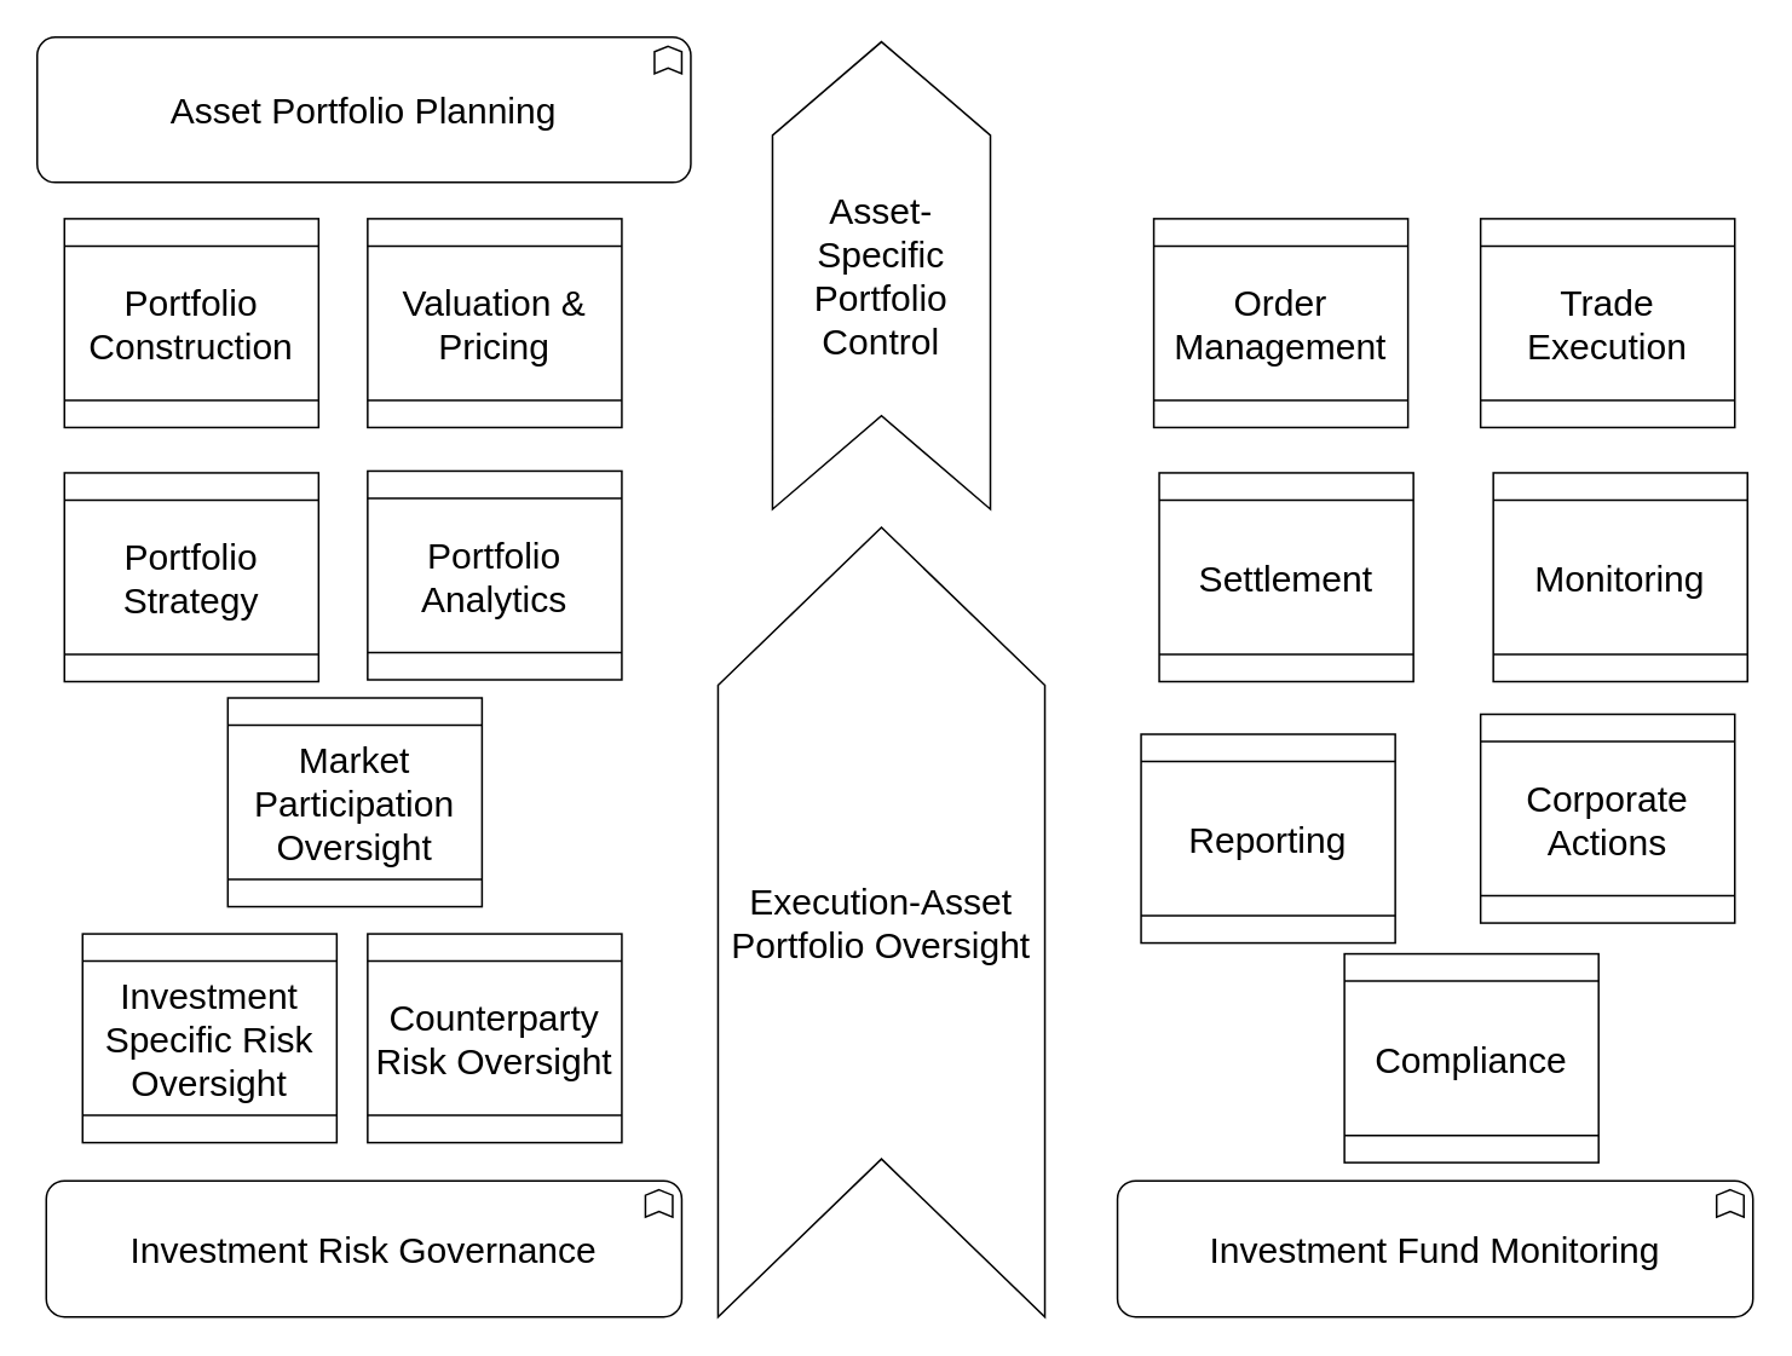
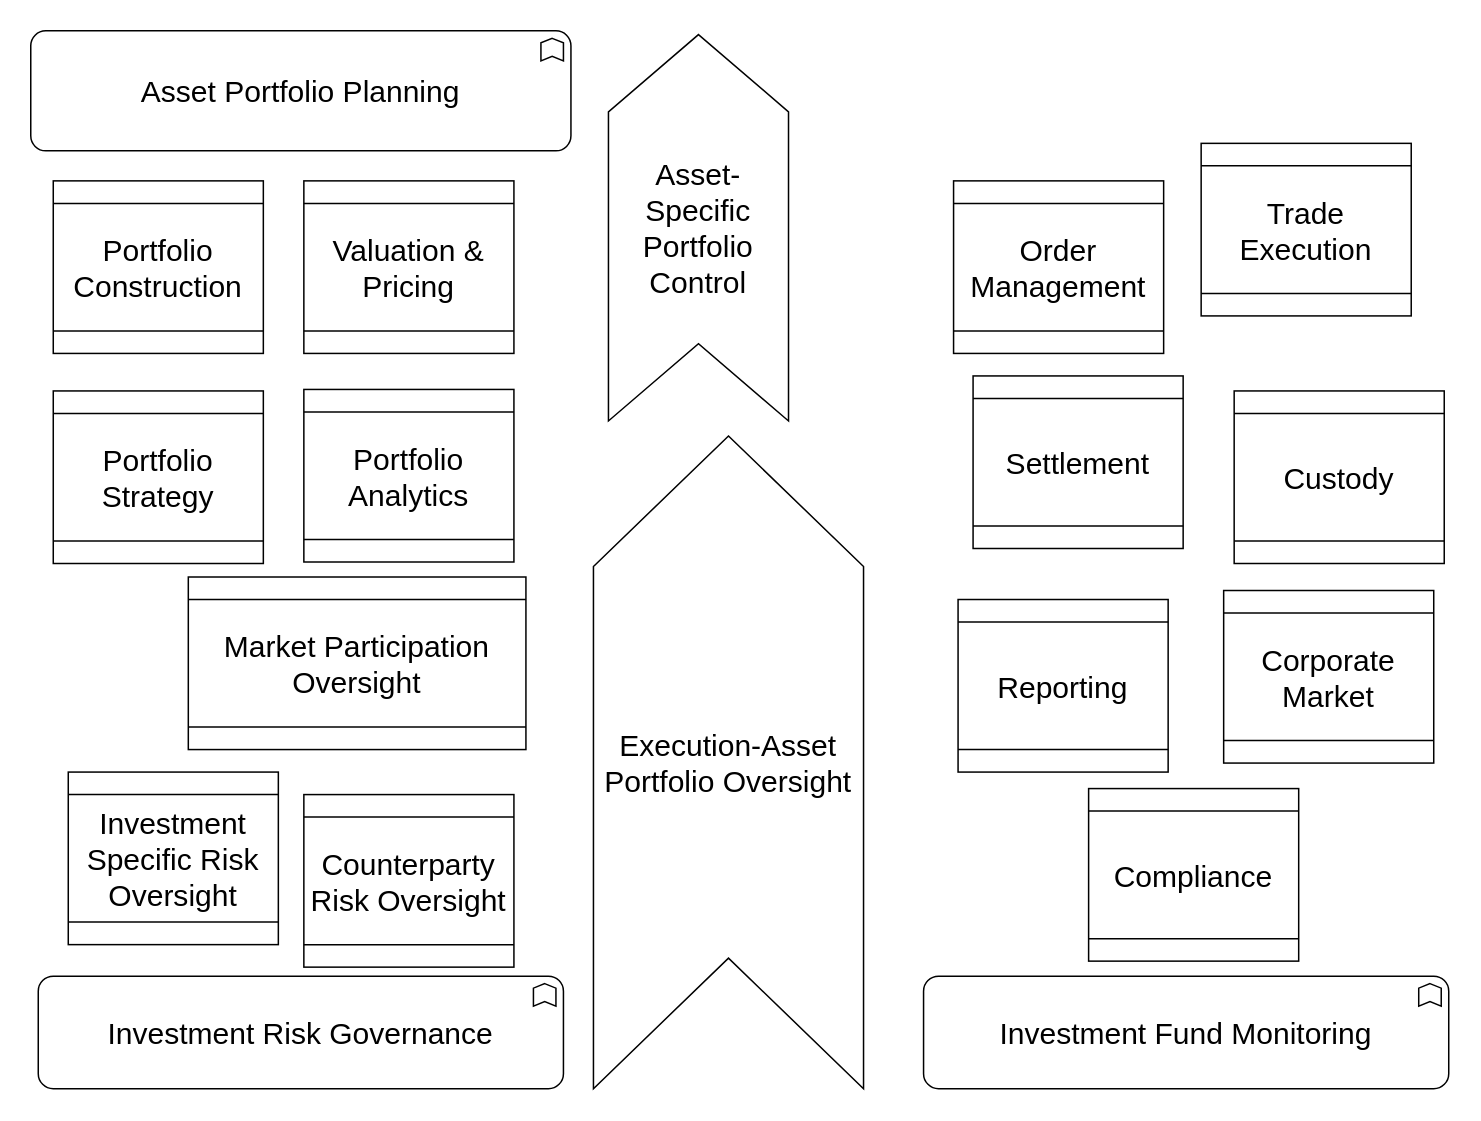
  <mxCell id="0" />
  <mxCell id="1" parent="0" />
  <mxCell id="2" value="&lt;font style=&quot;font-size: 20px&quot;&gt;Asset Portfolio Planning&lt;/font&gt;" style="html=1;outlineConnect=0;whiteSpace=wrap;shape=mxgraph.archimate3.application;appType=func;archiType=rounded;fillColor=#FFFFFF;" vertex="1" parent="1"><mxGeometry x="20" y="20" width="360" height="80" as="geometry" /></mxCell>
  <mxCell id="3" value="&lt;font style=&quot;font-size: 20px&quot;&gt;Investment Fund Monitoring&lt;/font&gt;" style="html=1;outlineConnect=0;whiteSpace=wrap;shape=mxgraph.archimate3.application;appType=func;archiType=rounded;fillColor=#FFFFFF;" vertex="1" parent="1"><mxGeometry x="615" y="650" width="350" height="75" as="geometry" /></mxCell>
  <mxCell id="4" value="&lt;font style=&quot;font-size: 20px&quot;&gt;Investment Risk Governance&lt;/font&gt;" style="html=1;outlineConnect=0;whiteSpace=wrap;shape=mxgraph.archimate3.application;appType=func;archiType=rounded;fillColor=#FFFFFF;" vertex="1" parent="1"><mxGeometry x="25" y="650" width="350" height="75" as="geometry" /></mxCell>
  <mxCell id="5" value="&lt;font style=&quot;font-size: 20px&quot;&gt;Execution-Asset Portfolio Oversight&lt;/font&gt;" style="html=1;outlineConnect=0;whiteSpace=wrap;shape=mxgraph.archimate3.function;strokeColor=#000000;fillColor=#FFFFFF;" vertex="1" parent="1"><mxGeometry x="395" y="290" width="180" height="435" as="geometry" /></mxCell>
- <mxCell id="6" value="&lt;font style=&quot;font-size: 20px&quot;&gt;Asset-Specific&lt;br&gt;Portfolio Control&lt;/font&gt;" style="html=1;outlineConnect=0;whiteSpace=wrap;shape=mxgraph.archimate3.function;strokeColor=#000000;fillColor=#FFFFFF;" vertex="1" parent="1"><mxGeometry x="425" y="22.5" width="120" height="257.5" as="geometry" /></mxCell>
+ <mxCell id="6" value="&lt;font style=&quot;font-size: 20px&quot;&gt;Asset-Specific&lt;br&gt;Portfolio Control&lt;/font&gt;" style="html=1;outlineConnect=0;whiteSpace=wrap;shape=mxgraph.archimate3.function;strokeColor=#000000;fillColor=#FFFFFF;" vertex="1" parent="1"><mxGeometry x="405" y="22.5" width="120" height="257.5" as="geometry" /></mxCell>
  <mxCell id="7" value="&lt;font style=&quot;font-size: 20px&quot;&gt;Investment Specific Risk Oversight&lt;/font&gt;" style="html=1;outlineConnect=0;whiteSpace=wrap;shape=mxgraph.archimate3.contract;strokeColor=#000000;fillColor=#FFFFFF;" vertex="1" parent="1"><mxGeometry x="45" y="514" width="140" height="115" as="geometry" /></mxCell>
- <mxCell id="8" value="&lt;font style=&quot;font-size: 20px&quot;&gt;Counterparty Risk Oversight&lt;/font&gt;" style="html=1;outlineConnect=0;whiteSpace=wrap;shape=mxgraph.archimate3.contract;strokeColor=#000000;fillColor=#FFFFFF;" vertex="1" parent="1"><mxGeometry x="202" y="514" width="140" height="115" as="geometry" /></mxCell>
- <mxCell id="9" value="&lt;font style=&quot;font-size: 20px&quot;&gt;Market Participation Oversight&lt;/font&gt;" style="html=1;outlineConnect=0;whiteSpace=wrap;shape=mxgraph.archimate3.contract;strokeColor=#000000;fillColor=#FFFFFF;" vertex="1" parent="1"><mxGeometry x="125" y="384" width="140" height="115" as="geometry" /></mxCell>
+ <mxCell id="8" value="&lt;font style=&quot;font-size: 20px&quot;&gt;Counterparty Risk Oversight&lt;/font&gt;" style="html=1;outlineConnect=0;whiteSpace=wrap;shape=mxgraph.archimate3.contract;strokeColor=#000000;fillColor=#FFFFFF;" vertex="1" parent="1"><mxGeometry x="202" y="529" width="140" height="115" as="geometry" /></mxCell>
+ <mxCell id="9" value="&lt;font style=&quot;font-size: 20px&quot;&gt;Market Participation Oversight&lt;/font&gt;" style="html=1;outlineConnect=0;whiteSpace=wrap;shape=mxgraph.archimate3.contract;strokeColor=#000000;fillColor=#FFFFFF;" vertex="1" parent="1"><mxGeometry x="125" y="384" width="225" height="115" as="geometry" /></mxCell>
  <mxCell id="10" value="&lt;font style=&quot;font-size: 20px&quot;&gt;Portfolio Strategy&lt;/font&gt;" style="html=1;outlineConnect=0;whiteSpace=wrap;shape=mxgraph.archimate3.contract;strokeColor=#000000;fillColor=#FFFFFF;" vertex="1" parent="1"><mxGeometry x="35" y="260" width="140" height="115" as="geometry" /></mxCell>
  <mxCell id="11" value="&lt;font style=&quot;font-size: 20px&quot;&gt;Portfolio Analytics&lt;/font&gt;" style="html=1;outlineConnect=0;whiteSpace=wrap;shape=mxgraph.archimate3.contract;strokeColor=#000000;fillColor=#FFFFFF;" vertex="1" parent="1"><mxGeometry x="202" y="259" width="140" height="115" as="geometry" /></mxCell>
  <mxCell id="12" value="&lt;font style=&quot;font-size: 20px&quot;&gt;Portfolio Construction&lt;/font&gt;" style="html=1;outlineConnect=0;whiteSpace=wrap;shape=mxgraph.archimate3.contract;strokeColor=#000000;fillColor=#FFFFFF;" vertex="1" parent="1"><mxGeometry x="35" y="120" width="140" height="115" as="geometry" /></mxCell>
  <mxCell id="13" value="&lt;font style=&quot;font-size: 20px&quot;&gt;Order Management&lt;/font&gt;" style="html=1;outlineConnect=0;whiteSpace=wrap;shape=mxgraph.archimate3.contract;strokeColor=#000000;fillColor=#FFFFFF;" vertex="1" parent="1"><mxGeometry x="635" y="120" width="140" height="115" as="geometry" /></mxCell>
- <mxCell id="14" value="&lt;font style=&quot;font-size: 20px&quot;&gt;Trade Execution&lt;/font&gt;" style="html=1;outlineConnect=0;whiteSpace=wrap;shape=mxgraph.archimate3.contract;strokeColor=#000000;fillColor=#FFFFFF;" vertex="1" parent="1"><mxGeometry x="815" y="120" width="140" height="115" as="geometry" /></mxCell>
- <mxCell id="15" value="&lt;font style=&quot;font-size: 20px&quot;&gt;Settlement&lt;/font&gt;" style="html=1;outlineConnect=0;whiteSpace=wrap;shape=mxgraph.archimate3.contract;strokeColor=#000000;fillColor=#FFFFFF;" vertex="1" parent="1"><mxGeometry x="638" y="260" width="140" height="115" as="geometry" /></mxCell>
- <mxCell id="16" value="&lt;font style=&quot;font-size: 20px&quot;&gt;Monitoring&lt;/font&gt;" style="html=1;outlineConnect=0;whiteSpace=wrap;shape=mxgraph.archimate3.contract;strokeColor=#000000;fillColor=#FFFFFF;" vertex="1" parent="1"><mxGeometry x="822" y="260" width="140" height="115" as="geometry" /></mxCell>
- <mxCell id="17" value="&lt;font style=&quot;font-size: 20px&quot;&gt;Reporting&lt;/font&gt;" style="html=1;outlineConnect=0;whiteSpace=wrap;shape=mxgraph.archimate3.contract;strokeColor=#000000;fillColor=#FFFFFF;" vertex="1" parent="1"><mxGeometry x="628" y="404" width="140" height="115" as="geometry" /></mxCell>
- <mxCell id="18" value="&lt;font style=&quot;font-size: 20px&quot;&gt;Corporate Actions&lt;/font&gt;" style="html=1;outlineConnect=0;whiteSpace=wrap;shape=mxgraph.archimate3.contract;strokeColor=#000000;fillColor=#FFFFFF;" vertex="1" parent="1"><mxGeometry x="815" y="393" width="140" height="115" as="geometry" /></mxCell>
- <mxCell id="19" value="&lt;font style=&quot;font-size: 20px&quot;&gt;Compliance&lt;/font&gt;" style="html=1;outlineConnect=0;whiteSpace=wrap;shape=mxgraph.archimate3.contract;strokeColor=#000000;fillColor=#FFFFFF;" vertex="1" parent="1"><mxGeometry x="740" y="525" width="140" height="115" as="geometry" /></mxCell>
+ <mxCell id="14" value="&lt;font style=&quot;font-size: 20px&quot;&gt;Trade Execution&lt;/font&gt;" style="html=1;outlineConnect=0;whiteSpace=wrap;shape=mxgraph.archimate3.contract;strokeColor=#000000;fillColor=#FFFFFF;" vertex="1" parent="1"><mxGeometry x="800" y="95" width="140" height="115" as="geometry" /></mxCell>
+ <mxCell id="15" value="&lt;font style=&quot;font-size: 20px&quot;&gt;Settlement&lt;/font&gt;" style="html=1;outlineConnect=0;whiteSpace=wrap;shape=mxgraph.archimate3.contract;strokeColor=#000000;fillColor=#FFFFFF;" vertex="1" parent="1"><mxGeometry x="648" y="250" width="140" height="115" as="geometry" /></mxCell>
+ <mxCell id="16" value="&lt;font style=&quot;font-size: 20px&quot;&gt;Custody&lt;/font&gt;" style="html=1;outlineConnect=0;whiteSpace=wrap;shape=mxgraph.archimate3.contract;strokeColor=#000000;fillColor=#FFFFFF;" vertex="1" parent="1"><mxGeometry x="822" y="260" width="140" height="115" as="geometry" /></mxCell>
+ <mxCell id="17" value="&lt;font style=&quot;font-size: 20px&quot;&gt;Reporting&lt;/font&gt;" style="html=1;outlineConnect=0;whiteSpace=wrap;shape=mxgraph.archimate3.contract;strokeColor=#000000;fillColor=#FFFFFF;" vertex="1" parent="1"><mxGeometry x="638" y="399" width="140" height="115" as="geometry" /></mxCell>
+ <mxCell id="18" value="&lt;font style=&quot;font-size: 20px&quot;&gt;Corporate Market&lt;/font&gt;" style="html=1;outlineConnect=0;whiteSpace=wrap;shape=mxgraph.archimate3.contract;strokeColor=#000000;fillColor=#FFFFFF;" vertex="1" parent="1"><mxGeometry x="815" y="393" width="140" height="115" as="geometry" /></mxCell>
+ <mxCell id="19" value="&lt;font style=&quot;font-size: 20px&quot;&gt;Compliance&lt;/font&gt;" style="html=1;outlineConnect=0;whiteSpace=wrap;shape=mxgraph.archimate3.contract;strokeColor=#000000;fillColor=#FFFFFF;" vertex="1" parent="1"><mxGeometry x="725" y="525" width="140" height="115" as="geometry" /></mxCell>
  <mxCell id="20" value="&lt;font style=&quot;font-size: 20px&quot;&gt;Valuation &amp;amp; Pricing&lt;/font&gt;" style="html=1;outlineConnect=0;whiteSpace=wrap;shape=mxgraph.archimate3.contract;strokeColor=#000000;fillColor=#FFFFFF;" vertex="1" parent="1"><mxGeometry x="202" y="120" width="140" height="115" as="geometry" /></mxCell>
